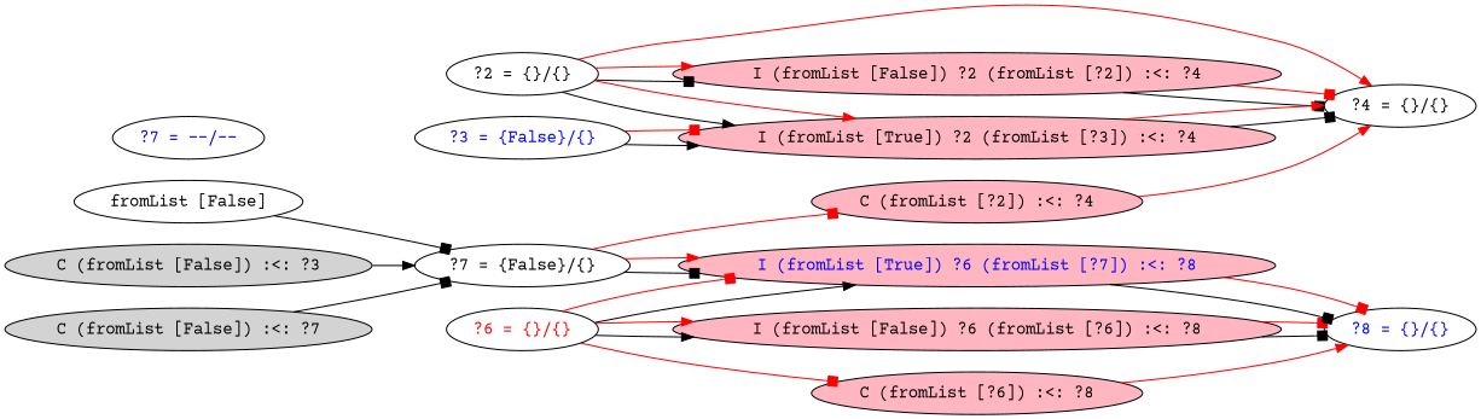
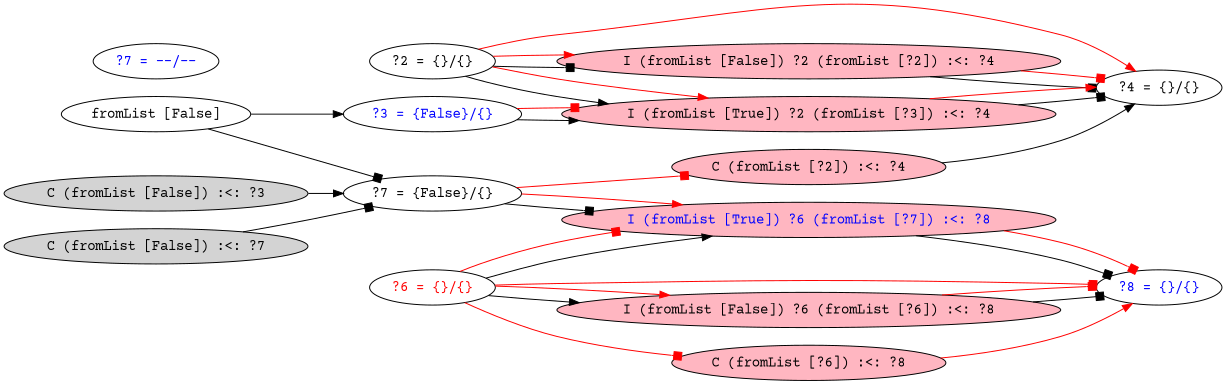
  digraph {
    fontname="Courier Prime"
    rankdir=LR
    node [fontname="Courier Prime"]
    edge [arrowhead=box color=red fontname="Courier Prime"]
    "?2 = {}/{}" [fontcolor=black]
    "?4 = {}/{}" [fontcolor=black]
    "I (fromList [False]) ?2 (fromList [?2]) :<: ?4" [fillcolor=lightpink style=filled]
    "I (fromList [True]) ?2 (fromList [?3]) :<: ?4" [fillcolor=lightpink style=filled]
    "C (fromList [?2]) :<: ?4" [fillcolor=lightpink style=filled]
    "?3 = {False}/{}" [fontcolor=blue]
    "?6 = {}/{}" [fontcolor=red]
    "?8 = {}/{}" [fontcolor=blue]
    "I (fromList [False]) ?6 (fromList [?6]) :<: ?8" [fillcolor=lightpink style=filled]
    "I (fromList [True]) ?6 (fromList [?7]) :<: ?8" [fillcolor=lightpink fontcolor=blue style=filled]
    "C (fromList [?6]) :<: ?8" [fillcolor=lightpink style=filled]
    "?7 = {False}/{}" [fontcolor=black]
    n13 [fontcolor=blue label="?7 = --/--"]
    "fromList [False]"
    "C (fromList [False]) :<: ?3" [style=filled]
    "C (fromList [False]) :<: ?7" [style=filled]
    "?2 = {}/{}" -> "?4 = {}/{}" [arrowhead=normal]
    "?2 = {}/{}" -> "I (fromList [False]) ?2 (fromList [?2]) :<: ?4" [color=""]
    "?2 = {}/{}" -> "I (fromList [False]) ?2 (fromList [?2]) :<: ?4" [arrowhead=normal]
    "?2 = {}/{}" -> "I (fromList [True]) ?2 (fromList [?3]) :<: ?4" [arrowhead=normal color=""]
    "?2 = {}/{}" -> "I (fromList [True]) ?2 (fromList [?3]) :<: ?4" [arrowhead=normal]
    "I (fromList [False]) ?2 (fromList [?2]) :<: ?4" -> "?4 = {}/{}" [color=""]
    "I (fromList [False]) ?2 (fromList [?2]) :<: ?4" -> "?4 = {}/{}"
    "I (fromList [True]) ?2 (fromList [?3]) :<: ?4" -> "?4 = {}/{}" [color=""]
    "I (fromList [True]) ?2 (fromList [?3]) :<: ?4" -> "?4 = {}/{}" [arrowhead=normal]
-   "C (fromList [?2]) :<: ?4" -> "?4 = {}/{}" [arrowhead=normal]
+   "C (fromList [?2]) :<: ?4" -> "?4 = {}/{}" [arrowhead=normal color=black]
    "?3 = {False}/{}" -> "I (fromList [True]) ?2 (fromList [?3]) :<: ?4" [arrowhead=normal color=""]
    "?3 = {False}/{}" -> "I (fromList [True]) ?2 (fromList [?3]) :<: ?4"
+   "?6 = {}/{}" -> "?8 = {}/{}"
    "?6 = {}/{}" -> "I (fromList [False]) ?6 (fromList [?6]) :<: ?8" [arrowhead=normal color=""]
    "?6 = {}/{}" -> "I (fromList [False]) ?6 (fromList [?6]) :<: ?8" [arrowhead=normal]
    "?6 = {}/{}" -> "I (fromList [True]) ?6 (fromList [?7]) :<: ?8" [arrowhead=normal color=""]
    "?6 = {}/{}" -> "I (fromList [True]) ?6 (fromList [?7]) :<: ?8"
    "?6 = {}/{}" -> "C (fromList [?6]) :<: ?8"
    "I (fromList [False]) ?6 (fromList [?6]) :<: ?8" -> "?8 = {}/{}" [color=""]
    "I (fromList [False]) ?6 (fromList [?6]) :<: ?8" -> "?8 = {}/{}"
    "I (fromList [True]) ?6 (fromList [?7]) :<: ?8" -> "?8 = {}/{}" [color=""]
    "I (fromList [True]) ?6 (fromList [?7]) :<: ?8" -> "?8 = {}/{}"
    "C (fromList [?6]) :<: ?8" -> "?8 = {}/{}" [arrowhead=normal]
    "?7 = {False}/{}" -> "C (fromList [?2]) :<: ?4"
    "?7 = {False}/{}" -> "I (fromList [True]) ?6 (fromList [?7]) :<: ?8" [color=""]
    "?7 = {False}/{}" -> "I (fromList [True]) ?6 (fromList [?7]) :<: ?8" [arrowhead=normal]
+   "fromList [False]" -> "?3 = {False}/{}" [arrowhead=normal color=""]
    "fromList [False]" -> "?7 = {False}/{}" [color=""]
    "C (fromList [False]) :<: ?3" -> "?7 = {False}/{}" [arrowhead=normal color=""]
    "C (fromList [False]) :<: ?7" -> "?7 = {False}/{}" [color=""]
  }
